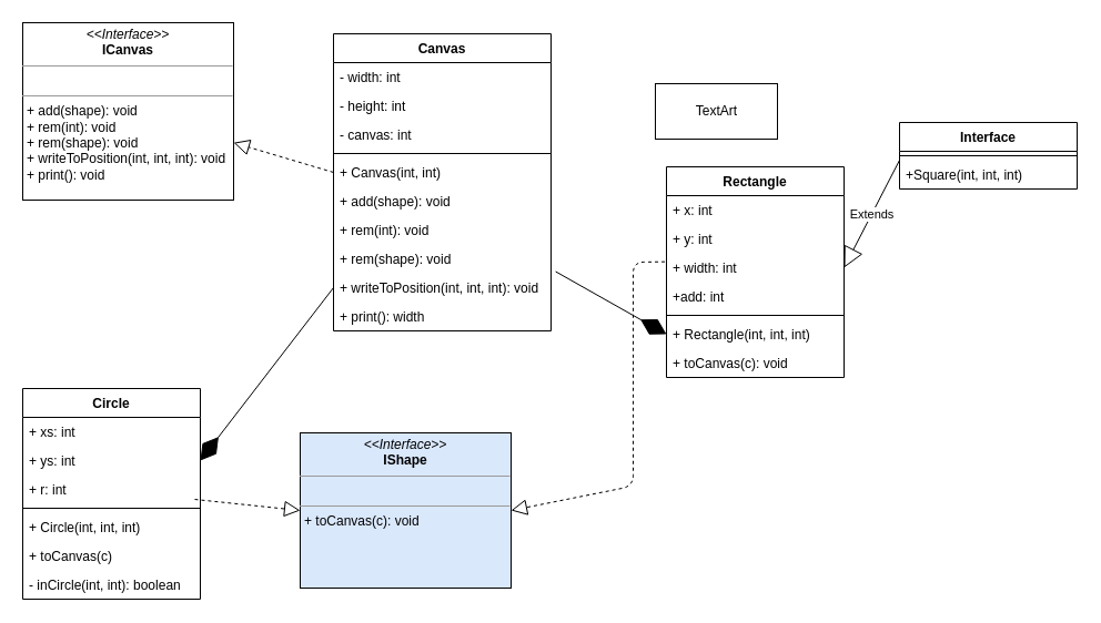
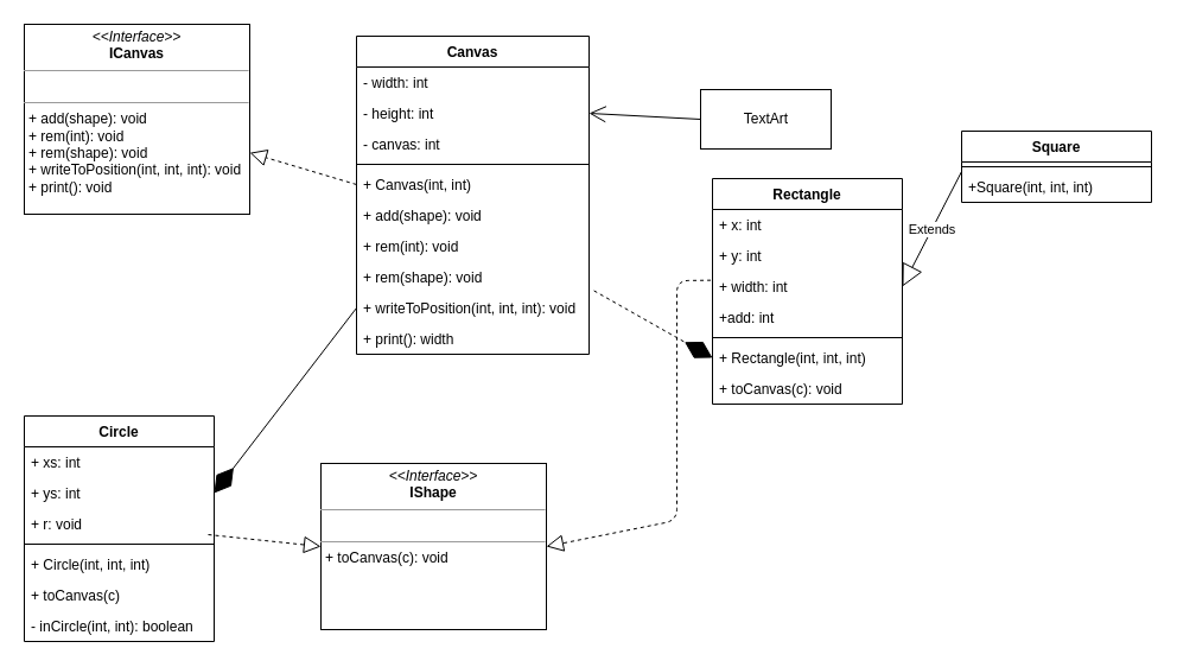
  <mxCell id="0" />
  <mxCell id="1" parent="0" />
  <mxCell id="2" value="&lt;p style=&quot;margin: 0px ; margin-top: 4px ; text-align: center&quot;&gt;&lt;i&gt;&amp;lt;&amp;lt;Interface&amp;gt;&amp;gt;&lt;/i&gt;&lt;br&gt;&lt;b&gt;ICanvas&lt;/b&gt;&lt;/p&gt;&lt;hr size=&quot;1&quot;&gt;&lt;p style=&quot;margin: 0px ; margin-left: 4px&quot;&gt;&lt;br&gt;&lt;/p&gt;&lt;hr size=&quot;1&quot;&gt;&lt;p style=&quot;margin: 0px ; margin-left: 4px&quot;&gt;+ add(shape): void&lt;br&gt;+ rem(int): void&lt;br&gt;&lt;/p&gt;&lt;p style=&quot;margin: 0px ; margin-left: 4px&quot;&gt;+ rem(shape): void&lt;/p&gt;&lt;p style=&quot;margin: 0px ; margin-left: 4px&quot;&gt;+ writeToPosition(int, int, int): void&lt;/p&gt;&lt;p style=&quot;margin: 0px ; margin-left: 4px&quot;&gt;+ print(): void&lt;/p&gt;" style="verticalAlign=top;align=left;overflow=fill;fontSize=12;fontFamily=Helvetica;html=1;" parent="1" vertex="1"><mxGeometry x="20" y="20" width="190" height="160" as="geometry" /></mxCell>
  <mxCell id="3" value="Canvas" style="swimlane;fontStyle=1;align=center;verticalAlign=top;childLayout=stackLayout;horizontal=1;startSize=26;horizontalStack=0;resizeParent=1;resizeParentMax=0;resizeLast=0;collapsible=1;marginBottom=0;" parent="1" vertex="1"><mxGeometry x="300" y="30" width="196" height="268" as="geometry" /></mxCell>
  <mxCell id="4" value="- width: int" style="text;strokeColor=none;fillColor=none;align=left;verticalAlign=top;spacingLeft=4;spacingRight=4;overflow=hidden;rotatable=0;points=[[0,0.5],[1,0.5]];portConstraint=eastwest;" parent="3" vertex="1"><mxGeometry y="26" width="196" height="26" as="geometry" /></mxCell>
  <mxCell id="5" value="- height: int" style="text;strokeColor=none;fillColor=none;align=left;verticalAlign=top;spacingLeft=4;spacingRight=4;overflow=hidden;rotatable=0;points=[[0,0.5],[1,0.5]];portConstraint=eastwest;" parent="3" vertex="1"><mxGeometry y="52" width="196" height="26" as="geometry" /></mxCell>
  <mxCell id="6" value="- canvas: int" style="text;strokeColor=none;fillColor=none;align=left;verticalAlign=top;spacingLeft=4;spacingRight=4;overflow=hidden;rotatable=0;points=[[0,0.5],[1,0.5]];portConstraint=eastwest;" parent="3" vertex="1"><mxGeometry y="78" width="196" height="26" as="geometry" /></mxCell>
  <mxCell id="7" value="" style="line;strokeWidth=1;fillColor=none;align=left;verticalAlign=middle;spacingTop=-1;spacingLeft=3;spacingRight=3;rotatable=0;labelPosition=right;points=[];portConstraint=eastwest;" parent="3" vertex="1"><mxGeometry y="104" width="196" height="8" as="geometry" /></mxCell>
  <mxCell id="8" value="+ Canvas(int, int)" style="text;strokeColor=none;fillColor=none;align=left;verticalAlign=top;spacingLeft=4;spacingRight=4;overflow=hidden;rotatable=0;points=[[0,0.5],[1,0.5]];portConstraint=eastwest;" parent="3" vertex="1"><mxGeometry y="112" width="196" height="26" as="geometry" /></mxCell>
  <mxCell id="9" value="+ add(shape): void" style="text;strokeColor=none;fillColor=none;align=left;verticalAlign=top;spacingLeft=4;spacingRight=4;overflow=hidden;rotatable=0;points=[[0,0.5],[1,0.5]];portConstraint=eastwest;" parent="3" vertex="1"><mxGeometry y="138" width="196" height="26" as="geometry" /></mxCell>
  <mxCell id="10" value="+ rem(int): void" style="text;strokeColor=none;fillColor=none;align=left;verticalAlign=top;spacingLeft=4;spacingRight=4;overflow=hidden;rotatable=0;points=[[0,0.5],[1,0.5]];portConstraint=eastwest;" parent="3" vertex="1"><mxGeometry y="164" width="196" height="26" as="geometry" /></mxCell>
  <mxCell id="11" value="+ rem(shape): void" style="text;strokeColor=none;fillColor=none;align=left;verticalAlign=top;spacingLeft=4;spacingRight=4;overflow=hidden;rotatable=0;points=[[0,0.5],[1,0.5]];portConstraint=eastwest;" parent="3" vertex="1"><mxGeometry y="190" width="196" height="26" as="geometry" /></mxCell>
  <mxCell id="12" value="+ writeToPosition(int, int, int): void" style="text;strokeColor=none;fillColor=none;align=left;verticalAlign=top;spacingLeft=4;spacingRight=4;overflow=hidden;rotatable=0;points=[[0,0.5],[1,0.5]];portConstraint=eastwest;" parent="3" vertex="1"><mxGeometry y="216" width="196" height="26" as="geometry" /></mxCell>
  <mxCell id="13" value="+ print(): width" style="text;strokeColor=none;fillColor=none;align=left;verticalAlign=top;spacingLeft=4;spacingRight=4;overflow=hidden;rotatable=0;points=[[0,0.5],[1,0.5]];portConstraint=eastwest;" parent="3" vertex="1"><mxGeometry y="242" width="196" height="26" as="geometry" /></mxCell>
- <mxCell id="14" value="Interface" style="swimlane;fontStyle=1;align=center;verticalAlign=top;childLayout=stackLayout;horizontal=1;startSize=26;horizontalStack=0;resizeParent=1;resizeParentMax=0;resizeLast=0;collapsible=1;marginBottom=0;" parent="1" vertex="1"><mxGeometry x="810" y="110" width="160" height="60" as="geometry" /></mxCell>
+ <mxCell id="14" value="Square" style="swimlane;fontStyle=1;align=center;verticalAlign=top;childLayout=stackLayout;horizontal=1;startSize=26;horizontalStack=0;resizeParent=1;resizeParentMax=0;resizeLast=0;collapsible=1;marginBottom=0;" parent="1" vertex="1"><mxGeometry x="810" y="110" width="160" height="60" as="geometry" /></mxCell>
  <mxCell id="15" value="" style="line;strokeWidth=1;fillColor=none;align=left;verticalAlign=middle;spacingTop=-1;spacingLeft=3;spacingRight=3;rotatable=0;labelPosition=right;points=[];portConstraint=eastwest;" parent="14" vertex="1"><mxGeometry y="26" width="160" height="8" as="geometry" /></mxCell>
  <mxCell id="16" value="+Square(int, int, int)" style="text;strokeColor=none;fillColor=none;align=left;verticalAlign=top;spacingLeft=4;spacingRight=4;overflow=hidden;rotatable=0;points=[[0,0.5],[1,0.5]];portConstraint=eastwest;" parent="14" vertex="1"><mxGeometry y="34" width="160" height="26" as="geometry" /></mxCell>
  <mxCell id="17" value="Extends" style="endArrow=block;endSize=16;endFill=0;html=1;entryX=1;entryY=0.5;entryDx=0;entryDy=0;" parent="14" target="31" edge="1"><mxGeometry width="160" relative="1" as="geometry"><mxPoint y="34" as="sourcePoint" /><mxPoint x="-80" y="194" as="targetPoint" /></mxGeometry></mxCell>
  <mxCell id="18" value="Circle" style="swimlane;fontStyle=1;align=center;verticalAlign=top;childLayout=stackLayout;horizontal=1;startSize=26;horizontalStack=0;resizeParent=1;resizeParentMax=0;resizeLast=0;collapsible=1;marginBottom=0;" parent="1" vertex="1"><mxGeometry x="20" y="350" width="160" height="190" as="geometry" /></mxCell>
  <mxCell id="19" value="+ xs: int" style="text;strokeColor=none;fillColor=none;align=left;verticalAlign=top;spacingLeft=4;spacingRight=4;overflow=hidden;rotatable=0;points=[[0,0.5],[1,0.5]];portConstraint=eastwest;" parent="18" vertex="1"><mxGeometry y="26" width="160" height="26" as="geometry" /></mxCell>
  <mxCell id="20" value="+ ys: int" style="text;strokeColor=none;fillColor=none;align=left;verticalAlign=top;spacingLeft=4;spacingRight=4;overflow=hidden;rotatable=0;points=[[0,0.5],[1,0.5]];portConstraint=eastwest;" parent="18" vertex="1"><mxGeometry y="52" width="160" height="26" as="geometry" /></mxCell>
- <mxCell id="21" value="+ r: int" style="text;strokeColor=none;fillColor=none;align=left;verticalAlign=top;spacingLeft=4;spacingRight=4;overflow=hidden;rotatable=0;points=[[0,0.5],[1,0.5]];portConstraint=eastwest;" parent="18" vertex="1"><mxGeometry y="78" width="160" height="26" as="geometry" /></mxCell>
+ <mxCell id="21" value="+ r: void" style="text;strokeColor=none;fillColor=none;align=left;verticalAlign=top;spacingLeft=4;spacingRight=4;overflow=hidden;rotatable=0;points=[[0,0.5],[1,0.5]];portConstraint=eastwest;" parent="18" vertex="1"><mxGeometry y="78" width="160" height="26" as="geometry" /></mxCell>
  <mxCell id="22" value="" style="endArrow=block;dashed=1;endFill=0;endSize=12;html=1;entryX=0;entryY=0.5;entryDx=0;entryDy=0;" parent="18" target="27" edge="1"><mxGeometry width="160" relative="1" as="geometry"><mxPoint x="155" y="100" as="sourcePoint" /><mxPoint x="315" y="100" as="targetPoint" /></mxGeometry></mxCell>
  <mxCell id="23" value="" style="line;strokeWidth=1;fillColor=none;align=left;verticalAlign=middle;spacingTop=-1;spacingLeft=3;spacingRight=3;rotatable=0;labelPosition=right;points=[];portConstraint=eastwest;" parent="18" vertex="1"><mxGeometry y="104" width="160" height="8" as="geometry" /></mxCell>
  <mxCell id="24" value="+ Circle(int, int, int)" style="text;strokeColor=none;fillColor=none;align=left;verticalAlign=top;spacingLeft=4;spacingRight=4;overflow=hidden;rotatable=0;points=[[0,0.5],[1,0.5]];portConstraint=eastwest;" parent="18" vertex="1"><mxGeometry y="112" width="160" height="26" as="geometry" /></mxCell>
  <mxCell id="25" value="+ toCanvas(c)" style="text;strokeColor=none;fillColor=none;align=left;verticalAlign=top;spacingLeft=4;spacingRight=4;overflow=hidden;rotatable=0;points=[[0,0.5],[1,0.5]];portConstraint=eastwest;" parent="18" vertex="1"><mxGeometry y="138" width="160" height="26" as="geometry" /></mxCell>
  <mxCell id="26" value="- inCircle(int, int): boolean" style="text;strokeColor=none;fillColor=none;align=left;verticalAlign=top;spacingLeft=4;spacingRight=4;overflow=hidden;rotatable=0;points=[[0,0.5],[1,0.5]];portConstraint=eastwest;" parent="18" vertex="1"><mxGeometry y="164" width="160" height="26" as="geometry" /></mxCell>
- <mxCell id="27" value="&lt;p style=&quot;margin: 0px ; margin-top: 4px ; text-align: center&quot;&gt;&lt;i&gt;&amp;lt;&amp;lt;Interface&amp;gt;&amp;gt;&lt;/i&gt;&lt;br&gt;&lt;b&gt;IShape&lt;/b&gt;&lt;/p&gt;&lt;hr size=&quot;1&quot;&gt;&lt;p style=&quot;margin: 0px ; margin-left: 4px&quot;&gt;&lt;br&gt;&lt;/p&gt;&lt;hr size=&quot;1&quot;&gt;&lt;p style=&quot;margin: 0px ; margin-left: 4px&quot;&gt;+ toCanvas(c): void&lt;br&gt;&lt;/p&gt;" style="verticalAlign=top;align=left;overflow=fill;fontSize=12;fontFamily=Helvetica;html=1;fillColor=#dae8fc;" parent="1" vertex="1"><mxGeometry x="270" y="390" width="190" height="140" as="geometry" /></mxCell>
+ <mxCell id="27" value="&lt;p style=&quot;margin: 0px ; margin-top: 4px ; text-align: center&quot;&gt;&lt;i&gt;&amp;lt;&amp;lt;Interface&amp;gt;&amp;gt;&lt;/i&gt;&lt;br&gt;&lt;b&gt;IShape&lt;/b&gt;&lt;/p&gt;&lt;hr size=&quot;1&quot;&gt;&lt;p style=&quot;margin: 0px ; margin-left: 4px&quot;&gt;&lt;br&gt;&lt;/p&gt;&lt;hr size=&quot;1&quot;&gt;&lt;p style=&quot;margin: 0px ; margin-left: 4px&quot;&gt;+ toCanvas(c): void&lt;br&gt;&lt;/p&gt;" style="verticalAlign=top;align=left;overflow=fill;fontSize=12;fontFamily=Helvetica;html=1;" parent="1" vertex="1"><mxGeometry x="270" y="390" width="190" height="140" as="geometry" /></mxCell>
  <mxCell id="28" value="Rectangle" style="swimlane;fontStyle=1;align=center;verticalAlign=top;childLayout=stackLayout;horizontal=1;startSize=26;horizontalStack=0;resizeParent=1;resizeParentMax=0;resizeLast=0;collapsible=1;marginBottom=0;" parent="1" vertex="1"><mxGeometry x="600" y="150" width="160" height="190" as="geometry" /></mxCell>
  <mxCell id="29" value="+ x: int&#10;" style="text;strokeColor=none;fillColor=none;align=left;verticalAlign=top;spacingLeft=4;spacingRight=4;overflow=hidden;rotatable=0;points=[[0,0.5],[1,0.5]];portConstraint=eastwest;" parent="28" vertex="1"><mxGeometry y="26" width="160" height="26" as="geometry" /></mxCell>
  <mxCell id="30" value="+ y: int" style="text;strokeColor=none;fillColor=none;align=left;verticalAlign=top;spacingLeft=4;spacingRight=4;overflow=hidden;rotatable=0;points=[[0,0.5],[1,0.5]];portConstraint=eastwest;" parent="28" vertex="1"><mxGeometry y="52" width="160" height="26" as="geometry" /></mxCell>
  <mxCell id="31" value="+ width: int" style="text;strokeColor=none;fillColor=none;align=left;verticalAlign=top;spacingLeft=4;spacingRight=4;overflow=hidden;rotatable=0;points=[[0,0.5],[1,0.5]];portConstraint=eastwest;" parent="28" vertex="1"><mxGeometry y="78" width="160" height="26" as="geometry" /></mxCell>
  <mxCell id="32" value="" style="endArrow=block;dashed=1;endFill=0;endSize=12;html=1;entryX=1;entryY=0.5;entryDx=0;entryDy=0;" parent="28" target="27" edge="1"><mxGeometry width="160" relative="1" as="geometry"><mxPoint x="-1.43" y="85.65" as="sourcePoint" /><mxPoint x="-1.43" y="216.36" as="targetPoint" /><Array as="points"><mxPoint x="-30" y="86" /><mxPoint x="-30" y="288" /></Array></mxGeometry></mxCell>
  <mxCell id="33" value="+add: int" style="text;strokeColor=none;fillColor=none;align=left;verticalAlign=top;spacingLeft=4;spacingRight=4;overflow=hidden;rotatable=0;points=[[0,0.5],[1,0.5]];portConstraint=eastwest;" parent="28" vertex="1"><mxGeometry y="104" width="160" height="26" as="geometry" /></mxCell>
  <mxCell id="34" value="" style="line;strokeWidth=1;fillColor=none;align=left;verticalAlign=middle;spacingTop=-1;spacingLeft=3;spacingRight=3;rotatable=0;labelPosition=right;points=[];portConstraint=eastwest;" parent="28" vertex="1"><mxGeometry y="130" width="160" height="8" as="geometry" /></mxCell>
  <mxCell id="35" value="+ Rectangle(int, int, int)" style="text;strokeColor=none;fillColor=none;align=left;verticalAlign=top;spacingLeft=4;spacingRight=4;overflow=hidden;rotatable=0;points=[[0,0.5],[1,0.5]];portConstraint=eastwest;" parent="28" vertex="1"><mxGeometry y="138" width="160" height="26" as="geometry" /></mxCell>
  <mxCell id="36" value="+ toCanvas(c): void" style="text;strokeColor=none;fillColor=none;align=left;verticalAlign=top;spacingLeft=4;spacingRight=4;overflow=hidden;rotatable=0;points=[[0,0.5],[1,0.5]];portConstraint=eastwest;" parent="28" vertex="1"><mxGeometry y="164" width="160" height="26" as="geometry" /></mxCell>
  <mxCell id="37" value="" style="endArrow=block;dashed=1;endFill=0;endSize=12;html=1;exitX=0;exitY=0.5;exitDx=0;exitDy=0;" parent="1" source="8" target="2" edge="1"><mxGeometry width="160" relative="1" as="geometry"><mxPoint x="80" y="230" as="sourcePoint" /><mxPoint x="240" y="230" as="targetPoint" /></mxGeometry></mxCell>
- <mxCell id="38" value="" style="endArrow=diamondThin;endFill=1;endSize=24;html=1;exitX=1.021;exitY=0.941;exitDx=0;exitDy=0;entryX=0;entryY=0.5;entryDx=0;entryDy=0;exitPerimeter=0;" parent="1" source="11" target="35" edge="1"><mxGeometry width="160" relative="1" as="geometry"><mxPoint x="420" y="310" as="sourcePoint" /><mxPoint x="580" y="310" as="targetPoint" /></mxGeometry></mxCell>
+ <mxCell id="38" value="" style="endArrow=diamondThin;endFill=1;endSize=24;html=1;exitX=1.021;exitY=0.941;exitDx=0;exitDy=0;entryX=0;entryY=0.5;entryDx=0;entryDy=0;exitPerimeter=0;dashed=1;" parent="1" source="11" target="35" edge="1"><mxGeometry width="160" relative="1" as="geometry"><mxPoint x="420" y="310" as="sourcePoint" /><mxPoint x="580" y="310" as="targetPoint" /></mxGeometry></mxCell>
  <mxCell id="39" value="" style="endArrow=diamondThin;endFill=1;endSize=24;html=1;exitX=0;exitY=0.5;exitDx=0;exitDy=0;entryX=1;entryY=0.5;entryDx=0;entryDy=0;" parent="1" source="12" target="20" edge="1"><mxGeometry width="160" relative="1" as="geometry"><mxPoint x="300" y="310" as="sourcePoint" /><mxPoint x="460" y="310" as="targetPoint" /></mxGeometry></mxCell>
  <mxCell id="40" value="TextArt" style="html=1;" parent="1" vertex="1"><mxGeometry x="590" y="75" width="110" height="50" as="geometry" /></mxCell>
+ <mxCell id="41" value="" style="endArrow=open;endFill=1;endSize=12;html=1;exitX=0;exitY=0.5;exitDx=0;exitDy=0;entryX=1;entryY=0.5;entryDx=0;entryDy=0;" parent="1" source="40" target="5" edge="1"><mxGeometry width="160" relative="1" as="geometry"><mxPoint x="420" y="310" as="sourcePoint" /><mxPoint x="580" y="310" as="targetPoint" /></mxGeometry></mxCell>
